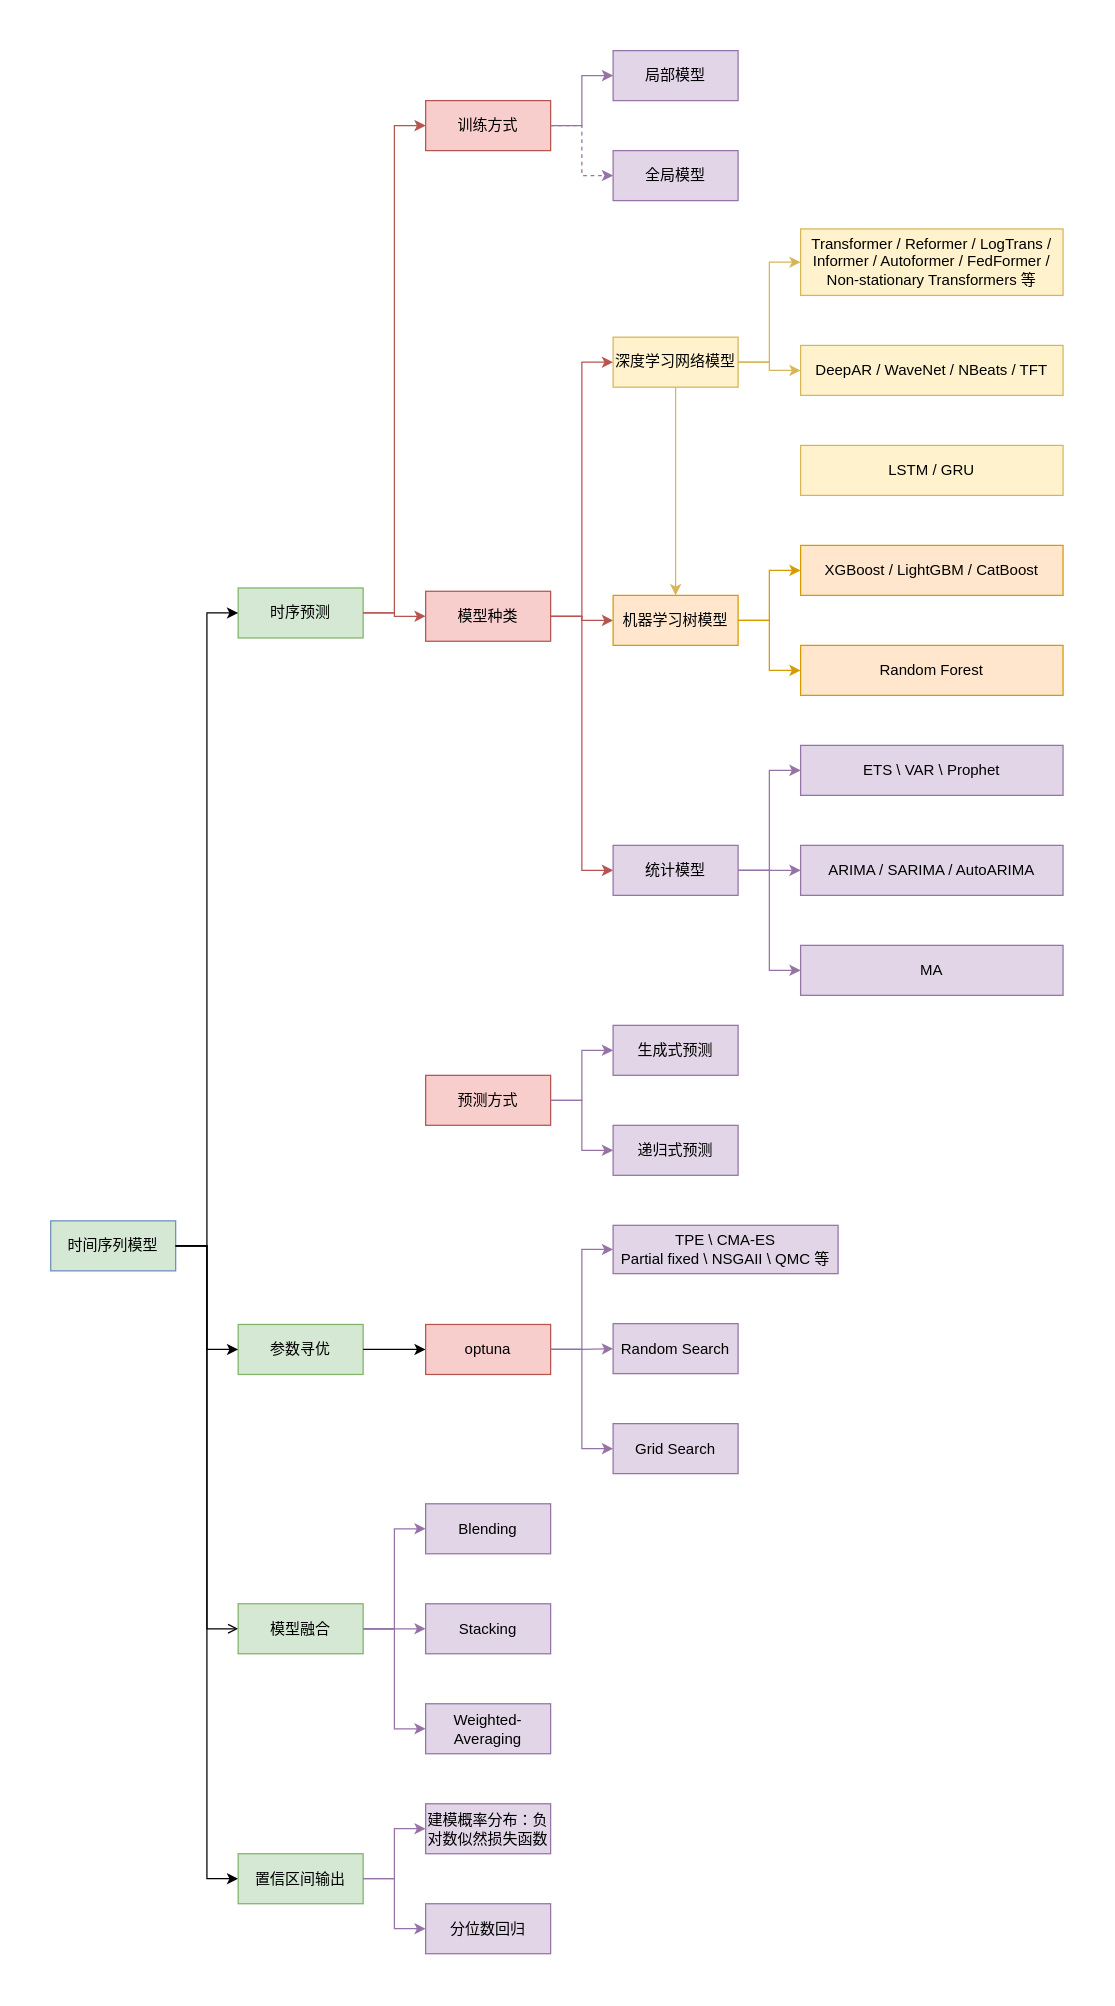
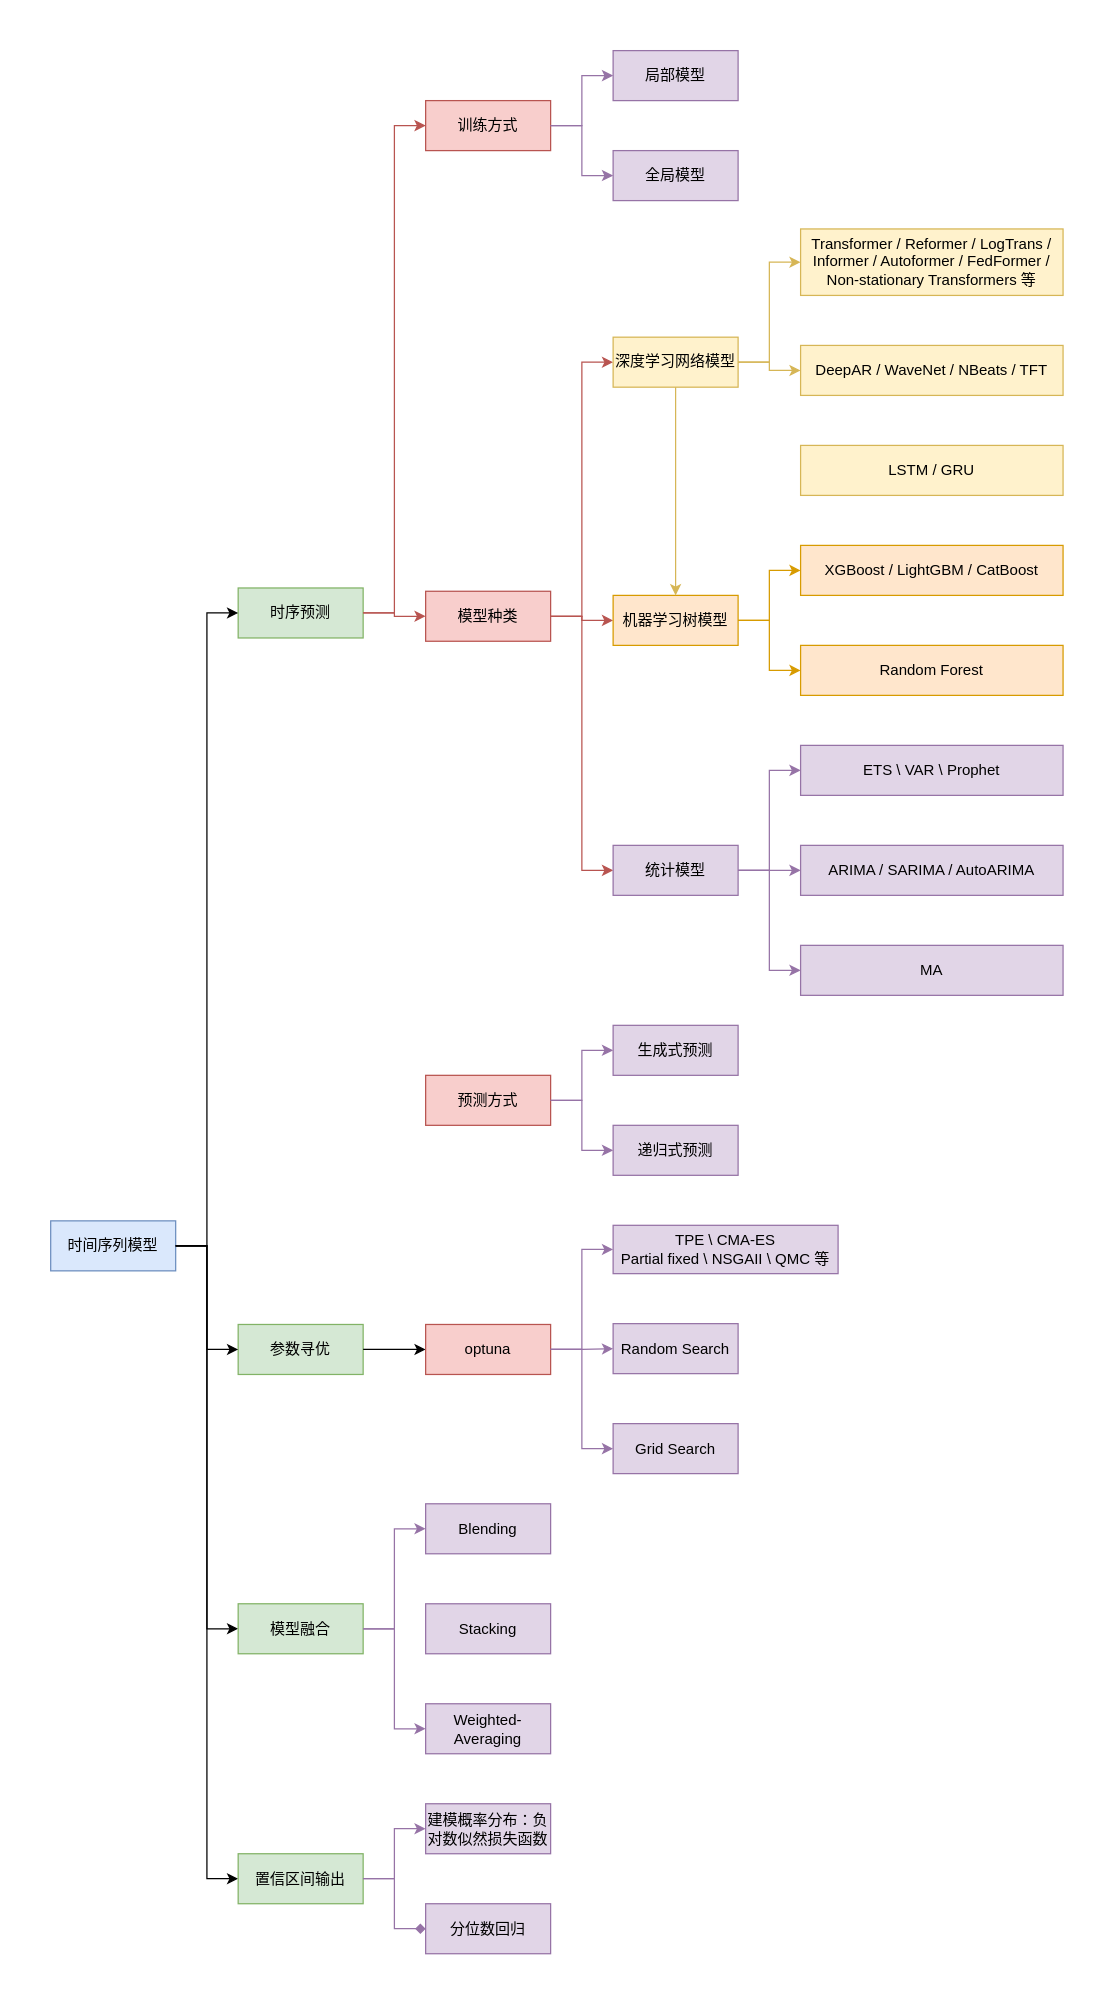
  <mxCell id="0" />
  <mxCell id="1" parent="0" />
  <mxCell id="2" value="Horizontal Tree Layout" style="swimlane;startSize=0;horizontal=0;childLayout=treeLayout;horizontalTree=1;resizable=0;containerType=tree;strokeColor=none;swimlaneLine=0;fillColor=default;gradientColor=none;fontStyle=0;fontColor=none;noLabel=1;" vertex="1" parent="1"><mxGeometry x="20" y="20" width="850" height="1563" as="geometry" /></mxCell>
- <mxCell id="3" value="时间序列模型" style="whiteSpace=wrap;html=1;fillColor=#d5e8d4;strokeColor=#6c8ebf;" vertex="1" parent="2"><mxGeometry x="20" y="956.309" width="100" height="40" as="geometry" /></mxCell>
+ <mxCell id="3" value="时间序列模型" style="whiteSpace=wrap;html=1;fillColor=#dae8fc;strokeColor=#6c8ebf;" vertex="1" parent="2"><mxGeometry x="20" y="956.309" width="100" height="40" as="geometry" /></mxCell>
  <mxCell id="4" value="时序预测" style="whiteSpace=wrap;html=1;fillColor=#d5e8d4;strokeColor=#82b366;" vertex="1" parent="2"><mxGeometry x="170" y="449.936" width="100" height="40" as="geometry" /></mxCell>
  <mxCell id="5" value="" style="edgeStyle=elbowEdgeStyle;elbow=horizontal;html=1;rounded=0;" edge="1" parent="2" source="3" target="4"><mxGeometry relative="1" as="geometry" /></mxCell>
  <mxCell id="6" value="参数寻优" style="whiteSpace=wrap;html=1;fillColor=#d5e8d4;strokeColor=#82b366;" vertex="1" parent="2"><mxGeometry x="170" y="1039.211" width="100" height="40" as="geometry" /></mxCell>
  <mxCell id="7" value="" style="edgeStyle=elbowEdgeStyle;elbow=horizontal;html=1;rounded=0;" edge="1" parent="2" source="3" target="6"><mxGeometry relative="1" as="geometry" /></mxCell>
  <mxCell id="8" value="" style="edgeStyle=elbowEdgeStyle;elbow=horizontal;html=1;rounded=0;fillColor=#f8cecc;strokeColor=#b85450;" edge="1" target="9" source="4" parent="2"><mxGeometry relative="1" as="geometry"><mxPoint x="230" y="-3330.75" as="sourcePoint" /></mxGeometry></mxCell>
  <mxCell id="9" value="训练方式" style="whiteSpace=wrap;html=1;fillColor=#f8cecc;strokeColor=#b85450;" vertex="1" parent="2"><mxGeometry x="320" y="60" width="100" height="40" as="geometry" /></mxCell>
  <mxCell id="10" value="" style="edgeStyle=elbowEdgeStyle;elbow=horizontal;html=1;rounded=0;" edge="1" target="11" source="6" parent="2"><mxGeometry relative="1" as="geometry"><mxPoint x="230" y="-3330.75" as="sourcePoint" /></mxGeometry></mxCell>
  <mxCell id="11" value="optuna" style="whiteSpace=wrap;html=1;fillColor=#f8cecc;strokeColor=#b85450;" vertex="1" parent="2"><mxGeometry x="320" y="1039.211" width="100" height="40" as="geometry" /></mxCell>
- <mxCell id="12" value="" style="edgeStyle=elbowEdgeStyle;elbow=horizontal;html=1;rounded=0;endArrow=open;" edge="1" target="13" source="3" parent="2"><mxGeometry relative="1" as="geometry"><mxPoint x="230" y="-3330.75" as="sourcePoint" /></mxGeometry></mxCell>
+ <mxCell id="12" value="" style="edgeStyle=elbowEdgeStyle;elbow=horizontal;html=1;rounded=0;" edge="1" target="13" source="3" parent="2"><mxGeometry relative="1" as="geometry"><mxPoint x="230" y="-3330.75" as="sourcePoint" /></mxGeometry></mxCell>
  <mxCell id="13" value="模型融合" style="whiteSpace=wrap;html=1;fillColor=#d5e8d4;strokeColor=#82b366;" vertex="1" parent="2"><mxGeometry x="170" y="1262.683" width="100" height="40" as="geometry" /></mxCell>
  <mxCell id="14" value="" style="edgeStyle=elbowEdgeStyle;elbow=horizontal;html=1;rounded=0;" edge="1" target="15" source="3" parent="2"><mxGeometry relative="1" as="geometry"><mxPoint x="230" y="-3250.75" as="sourcePoint" /></mxGeometry></mxCell>
  <mxCell id="15" value="置信区间输出" style="whiteSpace=wrap;html=1;fillColor=#d5e8d4;strokeColor=#82b366;" vertex="1" parent="2"><mxGeometry x="170" y="1462.683" width="100" height="40" as="geometry" /></mxCell>
  <mxCell id="16" value="" style="edgeStyle=elbowEdgeStyle;elbow=horizontal;html=1;rounded=0;fillColor=#f8cecc;strokeColor=#b85450;" edge="1" target="17" source="4" parent="2"><mxGeometry relative="1" as="geometry"><mxPoint x="380" y="-3250.75" as="sourcePoint" /></mxGeometry></mxCell>
  <mxCell id="17" value="模型种类" style="whiteSpace=wrap;html=1;fillColor=#f8cecc;strokeColor=#b85450;" vertex="1" parent="2"><mxGeometry x="320" y="452.574" width="100" height="40" as="geometry" /></mxCell>
  <mxCell id="18" value="预测方式" style="whiteSpace=wrap;html=1;fillColor=#f8cecc;strokeColor=#b85450;" vertex="1" parent="2"><mxGeometry x="320" y="839.871" width="100" height="40" as="geometry" /></mxCell>
  <mxCell id="19" value="" style="edgeStyle=elbowEdgeStyle;elbow=horizontal;html=1;rounded=0;fillColor=#e1d5e7;strokeColor=#9673a6;" edge="1" target="20" source="13" parent="2"><mxGeometry relative="1" as="geometry"><mxPoint x="230" y="-2710.75" as="sourcePoint" /></mxGeometry></mxCell>
  <mxCell id="20" value="&lt;span&gt;Blending&lt;/span&gt;" style="whiteSpace=wrap;html=1;fillColor=#e1d5e7;strokeColor=#9673a6;" vertex="1" parent="2"><mxGeometry x="320" y="1182.683" width="100" height="40" as="geometry" /></mxCell>
- <mxCell id="21" value="" style="edgeStyle=elbowEdgeStyle;elbow=horizontal;html=1;rounded=0;fillColor=#e1d5e7;strokeColor=#9673a6;" edge="1" target="22" source="13" parent="2"><mxGeometry relative="1" as="geometry"><mxPoint x="380" y="-2630.75" as="sourcePoint" /></mxGeometry></mxCell>
  <mxCell id="22" value="Stacking" style="whiteSpace=wrap;html=1;fillColor=#e1d5e7;strokeColor=#9673a6;" vertex="1" parent="2"><mxGeometry x="320" y="1262.683" width="100" height="40" as="geometry" /></mxCell>
  <mxCell id="23" value="" style="edgeStyle=elbowEdgeStyle;elbow=horizontal;html=1;rounded=0;fillColor=#e1d5e7;strokeColor=#9673a6;" edge="1" target="24" source="11" parent="2"><mxGeometry relative="1" as="geometry"><mxPoint x="380" y="-2203.75" as="sourcePoint" /></mxGeometry></mxCell>
  <mxCell id="24" value="Random Search" style="whiteSpace=wrap;html=1;fillColor=#e1d5e7;strokeColor=#9673a6;" vertex="1" parent="2"><mxGeometry x="470" y="1038.551" width="100" height="40" as="geometry" /></mxCell>
  <mxCell id="25" value="" style="edgeStyle=elbowEdgeStyle;elbow=horizontal;html=1;rounded=0;fillColor=#e1d5e7;strokeColor=#9673a6;" edge="1" target="26" source="11" parent="2"><mxGeometry relative="1" as="geometry"><mxPoint x="530" y="-2203.75" as="sourcePoint" /></mxGeometry></mxCell>
  <mxCell id="26" value="&lt;span&gt;Grid Search&lt;/span&gt;" style="whiteSpace=wrap;html=1;fillColor=#e1d5e7;strokeColor=#9673a6;" vertex="1" parent="2"><mxGeometry x="470" y="1118.551" width="100" height="40" as="geometry" /></mxCell>
  <mxCell id="27" value="" style="edgeStyle=elbowEdgeStyle;elbow=horizontal;html=1;rounded=0;fillColor=#e1d5e7;strokeColor=#9673a6;" edge="1" target="28" source="13" parent="2"><mxGeometry relative="1" as="geometry"><mxPoint x="380" y="-1217.31" as="sourcePoint" /></mxGeometry></mxCell>
  <mxCell id="28" value="Weighted-Averaging" style="whiteSpace=wrap;html=1;fillColor=#e1d5e7;strokeColor=#9673a6;" vertex="1" parent="2"><mxGeometry x="320" y="1342.683" width="100" height="40" as="geometry" /></mxCell>
  <mxCell id="29" value="" style="edgeStyle=elbowEdgeStyle;elbow=horizontal;html=1;rounded=0;fillColor=#e1d5e7;strokeColor=#9673a6;" edge="1" target="30" source="15" parent="2"><mxGeometry relative="1" as="geometry"><mxPoint x="230" y="-989.31" as="sourcePoint" /></mxGeometry></mxCell>
  <mxCell id="30" value="建模概率分布：负对数似然损失函数" style="whiteSpace=wrap;html=1;fillColor=#e1d5e7;strokeColor=#9673a6;" vertex="1" parent="2"><mxGeometry x="320" y="1422.683" width="100" height="40" as="geometry" /></mxCell>
- <mxCell id="31" value="" style="edgeStyle=elbowEdgeStyle;elbow=horizontal;html=1;rounded=0;fillColor=#e1d5e7;strokeColor=#9673a6;" edge="1" target="32" source="15" parent="2"><mxGeometry relative="1" as="geometry"><mxPoint x="380" y="-665.87" as="sourcePoint" /></mxGeometry></mxCell>
+ <mxCell id="31" value="" style="edgeStyle=elbowEdgeStyle;elbow=horizontal;html=1;rounded=0;fillColor=#e1d5e7;strokeColor=#9673a6;endArrow=diamond;" edge="1" target="32" source="15" parent="2"><mxGeometry relative="1" as="geometry"><mxPoint x="380" y="-665.87" as="sourcePoint" /></mxGeometry></mxCell>
  <mxCell id="32" value="分位数回归" style="whiteSpace=wrap;html=1;fillColor=#e1d5e7;strokeColor=#9673a6;" vertex="1" parent="2"><mxGeometry x="320" y="1502.683" width="100" height="40" as="geometry" /></mxCell>
  <mxCell id="33" value="" style="edgeStyle=elbowEdgeStyle;elbow=horizontal;html=1;rounded=0;fillColor=#e1d5e7;strokeColor=#9673a6;" edge="1" target="34" source="9" parent="2"><mxGeometry relative="1" as="geometry"><mxPoint x="380" y="-1332.75" as="sourcePoint" /></mxGeometry></mxCell>
  <mxCell id="34" value="局部模型" style="whiteSpace=wrap;html=1;fillColor=#e1d5e7;strokeColor=#9673a6;" vertex="1" parent="2"><mxGeometry x="470" y="20" width="100" height="40" as="geometry" /></mxCell>
- <mxCell id="35" value="" style="edgeStyle=elbowEdgeStyle;elbow=horizontal;html=1;rounded=0;fillColor=#e1d5e7;strokeColor=#9673a6;dashed=1;" edge="1" target="36" source="9" parent="2"><mxGeometry relative="1" as="geometry"><mxPoint x="530" y="-1412.75" as="sourcePoint" /></mxGeometry></mxCell>
+ <mxCell id="35" value="" style="edgeStyle=elbowEdgeStyle;elbow=horizontal;html=1;rounded=0;fillColor=#e1d5e7;strokeColor=#9673a6;" edge="1" target="36" source="9" parent="2"><mxGeometry relative="1" as="geometry"><mxPoint x="530" y="-1412.75" as="sourcePoint" /></mxGeometry></mxCell>
  <mxCell id="36" value="全局模型" style="whiteSpace=wrap;html=1;fillColor=#e1d5e7;strokeColor=#9673a6;" vertex="1" parent="2"><mxGeometry x="470" y="100" width="100" height="40" as="geometry" /></mxCell>
  <mxCell id="37" value="" style="edgeStyle=elbowEdgeStyle;elbow=horizontal;html=1;rounded=0;fillColor=#f8cecc;strokeColor=#b85450;" edge="1" target="38" source="17" parent="2"><mxGeometry relative="1" as="geometry"><mxPoint x="380" y="-853.31" as="sourcePoint" /></mxGeometry></mxCell>
  <mxCell id="38" value="统计模型" style="whiteSpace=wrap;html=1;fillColor=#e1d5e7;strokeColor=#9673a6;" vertex="1" parent="2"><mxGeometry x="470" y="655.871" width="100" height="40" as="geometry" /></mxCell>
  <mxCell id="39" value="" style="edgeStyle=elbowEdgeStyle;elbow=horizontal;html=1;rounded=0;fillColor=#e1d5e7;strokeColor=#9673a6;" edge="1" target="40" source="18" parent="2"><mxGeometry relative="1" as="geometry"><mxPoint x="380" y="-855.31" as="sourcePoint" /></mxGeometry></mxCell>
  <mxCell id="40" value="生成式预测" style="whiteSpace=wrap;html=1;fillColor=#e1d5e7;strokeColor=#9673a6;" vertex="1" parent="2"><mxGeometry x="470" y="799.871" width="100" height="40" as="geometry" /></mxCell>
  <mxCell id="41" value="" style="edgeStyle=elbowEdgeStyle;elbow=horizontal;html=1;rounded=0;fillColor=#e1d5e7;strokeColor=#9673a6;" edge="1" target="42" source="18" parent="2"><mxGeometry relative="1" as="geometry"><mxPoint x="530" y="-765.74" as="sourcePoint" /></mxGeometry></mxCell>
  <mxCell id="42" value="递归式预测" style="whiteSpace=wrap;html=1;fillColor=#e1d5e7;strokeColor=#9673a6;" vertex="1" parent="2"><mxGeometry x="470" y="879.871" width="100" height="40" as="geometry" /></mxCell>
  <mxCell id="43" value="" style="edgeStyle=elbowEdgeStyle;elbow=horizontal;html=1;rounded=0;fillColor=#f8cecc;strokeColor=#b85450;" edge="1" target="44" source="17" parent="2"><mxGeometry relative="1" as="geometry"><mxPoint x="530" y="-341.87" as="sourcePoint" /></mxGeometry></mxCell>
  <mxCell id="44" value="机器学习树模型" style="whiteSpace=wrap;html=1;fillColor=#ffe6cc;strokeColor=#d79b00;" vertex="1" parent="2"><mxGeometry x="470" y="455.871" width="100" height="40" as="geometry" /></mxCell>
  <mxCell id="45" value="" style="edgeStyle=elbowEdgeStyle;elbow=horizontal;html=1;rounded=0;fillColor=#f8cecc;strokeColor=#b85450;" edge="1" target="46" source="17" parent="2"><mxGeometry relative="1" as="geometry"><mxPoint x="530" y="465.87" as="sourcePoint" /></mxGeometry></mxCell>
  <mxCell id="46" value="深度学习网络模型" style="whiteSpace=wrap;html=1;fillColor=#fff2cc;strokeColor=#d6b656;" vertex="1" parent="2"><mxGeometry x="470" y="249.276" width="100" height="40" as="geometry" /></mxCell>
  <mxCell id="47" value="" style="edgeStyle=elbowEdgeStyle;elbow=horizontal;html=1;rounded=0;fillColor=#ffe6cc;strokeColor=#d79b00;" edge="1" target="48" source="44" parent="2"><mxGeometry relative="1" as="geometry"><mxPoint x="530" y="485.87" as="sourcePoint" /></mxGeometry></mxCell>
  <mxCell id="48" value="Random Forest" style="whiteSpace=wrap;html=1;fillColor=#ffe6cc;strokeColor=#d79b00;" vertex="1" parent="2"><mxGeometry x="620" y="495.871" width="210" height="40" as="geometry" /></mxCell>
  <mxCell id="49" value="" style="edgeStyle=elbowEdgeStyle;elbow=horizontal;html=1;rounded=0;fillColor=#ffe6cc;strokeColor=#d79b00;" edge="1" target="50" source="44" parent="2"><mxGeometry relative="1" as="geometry"><mxPoint x="680" y="485.87" as="sourcePoint" /></mxGeometry></mxCell>
  <mxCell id="50" value="XGBoost / LightGBM / CatBoost" style="whiteSpace=wrap;html=1;fillColor=#ffe6cc;strokeColor=#d79b00;" vertex="1" parent="2"><mxGeometry x="620" y="415.871" width="210" height="40" as="geometry" /></mxCell>
  <mxCell id="51" value="" style="edgeStyle=elbowEdgeStyle;elbow=horizontal;html=1;rounded=0;fillColor=#e1d5e7;strokeColor=#9673a6;" edge="1" target="52" source="38" parent="2"><mxGeometry relative="1" as="geometry"><mxPoint x="530" y="501.87" as="sourcePoint" /></mxGeometry></mxCell>
  <mxCell id="52" value="MA" style="whiteSpace=wrap;html=1;fillColor=#e1d5e7;strokeColor=#9673a6;" vertex="1" parent="2"><mxGeometry x="620" y="735.871" width="210" height="40" as="geometry" /></mxCell>
  <mxCell id="53" value="" style="edgeStyle=elbowEdgeStyle;elbow=horizontal;html=1;rounded=0;fillColor=#e1d5e7;strokeColor=#9673a6;" edge="1" target="54" source="38" parent="2"><mxGeometry relative="1" as="geometry"><mxPoint x="680" y="387.87" as="sourcePoint" /></mxGeometry></mxCell>
  <mxCell id="54" value="ARIMA / SARIMA / AutoARIMA" style="whiteSpace=wrap;html=1;fillColor=#e1d5e7;strokeColor=#9673a6;" vertex="1" parent="2"><mxGeometry x="620" y="655.871" width="210" height="40" as="geometry" /></mxCell>
  <mxCell id="55" value="" style="edgeStyle=elbowEdgeStyle;elbow=horizontal;html=1;rounded=0;fillColor=#e1d5e7;strokeColor=#9673a6;" edge="1" target="56" source="11" parent="2"><mxGeometry relative="1" as="geometry"><mxPoint x="530" y="32" as="sourcePoint" /></mxGeometry></mxCell>
  <mxCell id="56" value="TPE \ CMA-ES &lt;br&gt;Partial fixed \ NSGAII \ QMC 等" style="whiteSpace=wrap;html=1;fillColor=#e1d5e7;strokeColor=#9673a6;" vertex="1" parent="2"><mxGeometry x="470" y="959.871" width="180" height="38.68" as="geometry" /></mxCell>
  <mxCell id="57" value="" style="edgeStyle=elbowEdgeStyle;elbow=horizontal;html=1;rounded=0;fillColor=#e1d5e7;strokeColor=#9673a6;" edge="1" target="58" source="38" parent="2"><mxGeometry relative="1" as="geometry"><mxPoint x="670" y="187.406" as="sourcePoint" /></mxGeometry></mxCell>
  <mxCell id="58" value="ETS \ VAR \ Prophet" style="whiteSpace=wrap;html=1;fillColor=#e1d5e7;strokeColor=#9673a6;" vertex="1" parent="2"><mxGeometry x="620" y="575.871" width="210" height="40" as="geometry" /></mxCell>
  <mxCell id="59" value="" style="edgeStyle=elbowEdgeStyle;elbow=horizontal;html=1;rounded=0;fillColor=#fff2cc;strokeColor=#d6b656;" edge="1" target="44" source="46" parent="2"><mxGeometry relative="1" as="geometry"><mxPoint x="520" y="358.081" as="sourcePoint" /></mxGeometry></mxCell>
  <mxCell id="60" value="LSTM / GRU" style="whiteSpace=wrap;html=1;fillColor=#fff2cc;strokeColor=#d6b656;" vertex="1" parent="2"><mxGeometry x="620" y="335.871" width="210" height="40" as="geometry" /></mxCell>
  <mxCell id="61" value="" style="edgeStyle=elbowEdgeStyle;elbow=horizontal;html=1;rounded=0;fillColor=#fff2cc;strokeColor=#d6b656;" edge="1" target="62" source="46" parent="2"><mxGeometry relative="1" as="geometry"><mxPoint x="670" y="519.406" as="sourcePoint" /></mxGeometry></mxCell>
  <mxCell id="62" value="DeepAR / WaveNet / NBeats / TFT" style="whiteSpace=wrap;html=1;fillColor=#fff2cc;strokeColor=#d6b656;" vertex="1" parent="2"><mxGeometry x="620" y="255.871" width="210" height="40" as="geometry" /></mxCell>
  <mxCell id="63" value="" style="edgeStyle=elbowEdgeStyle;elbow=horizontal;html=1;rounded=0;fillColor=#fff2cc;strokeColor=#d6b656;" edge="1" target="64" source="46" parent="2"><mxGeometry relative="1" as="geometry"><mxPoint x="670" y="541.406" as="sourcePoint" /></mxGeometry></mxCell>
  <mxCell id="64" value="Transformer / Reformer / LogTrans / Informer / Autoformer / FedFormer / Non-stationary Transformers 等" style="whiteSpace=wrap;html=1;fillColor=#fff2cc;strokeColor=#d6b656;" vertex="1" parent="2"><mxGeometry x="620" y="162.681" width="210" height="53.19" as="geometry" /></mxCell>
